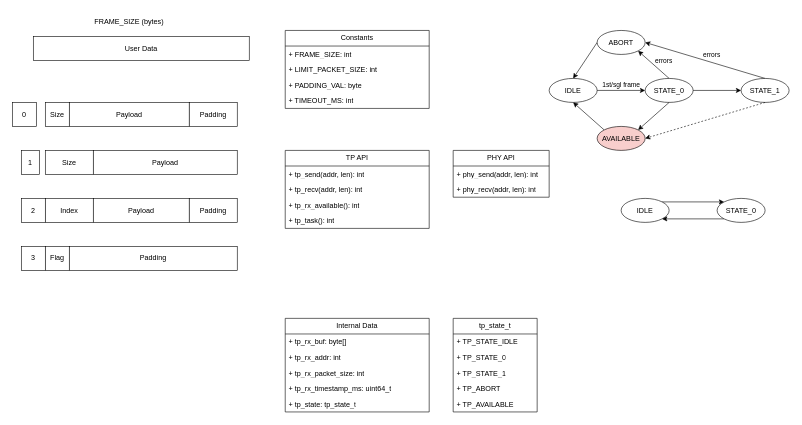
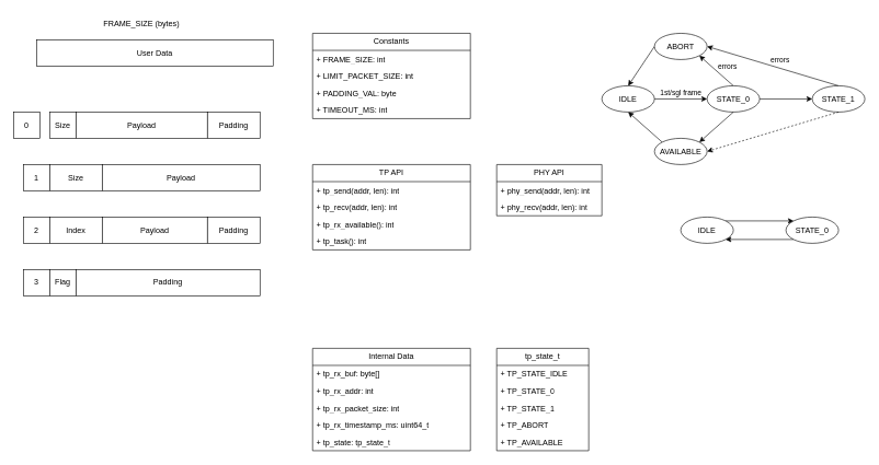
  <mxCell id="0" />
  <mxCell id="1" parent="0" />
  <mxCell id="2" value="User Data" style="rounded=0;whiteSpace=wrap;html=1;" vertex="1" parent="1"><mxGeometry x="55" y="60" width="360" height="40" as="geometry" /></mxCell>
  <mxCell id="3" value="FRAME_SIZE (bytes)" style="text;html=1;strokeColor=none;fillColor=none;align=center;verticalAlign=middle;whiteSpace=wrap;rounded=0;" vertex="1" parent="1"><mxGeometry x="155" y="20" width="120" height="30" as="geometry" /></mxCell>
  <mxCell id="4" value="0" style="rounded=0;whiteSpace=wrap;html=1;" vertex="1" parent="1"><mxGeometry x="20" y="170" width="40" height="40" as="geometry" /></mxCell>
  <mxCell id="5" value="Size" style="rounded=0;whiteSpace=wrap;html=1;" vertex="1" parent="1"><mxGeometry x="75" y="170" width="40" height="40" as="geometry" /></mxCell>
  <mxCell id="6" value="Payload" style="rounded=0;whiteSpace=wrap;html=1;" vertex="1" parent="1"><mxGeometry x="115" y="170" width="200" height="40" as="geometry" /></mxCell>
  <mxCell id="7" value="Padding" style="rounded=0;whiteSpace=wrap;html=1;" vertex="1" parent="1"><mxGeometry x="315" y="170" width="80" height="40" as="geometry" /></mxCell>
- <mxCell id="8" value="1" style="rounded=0;whiteSpace=wrap;html=1;" vertex="1" parent="1"><mxGeometry x="35" y="250" width="30" height="40" as="geometry" /></mxCell>
+ <mxCell id="8" value="1" style="rounded=0;whiteSpace=wrap;html=1;" vertex="1" parent="1"><mxGeometry x="35" y="250" width="40" height="40" as="geometry" /></mxCell>
  <mxCell id="9" value="Size" style="rounded=0;whiteSpace=wrap;html=1;" vertex="1" parent="1"><mxGeometry x="75" y="250" width="80" height="40" as="geometry" /></mxCell>
  <mxCell id="10" value="Payload" style="rounded=0;whiteSpace=wrap;html=1;" vertex="1" parent="1"><mxGeometry x="155" y="250" width="240" height="40" as="geometry" /></mxCell>
  <mxCell id="11" value="2" style="rounded=0;whiteSpace=wrap;html=1;" vertex="1" parent="1"><mxGeometry x="35" y="330" width="40" height="40" as="geometry" /></mxCell>
  <mxCell id="12" value="Index" style="rounded=0;whiteSpace=wrap;html=1;" vertex="1" parent="1"><mxGeometry x="75" y="330" width="80" height="40" as="geometry" /></mxCell>
  <mxCell id="13" value="Payload" style="rounded=0;whiteSpace=wrap;html=1;" vertex="1" parent="1"><mxGeometry x="155" y="330" width="160" height="40" as="geometry" /></mxCell>
  <mxCell id="14" value="Padding" style="rounded=0;whiteSpace=wrap;html=1;" vertex="1" parent="1"><mxGeometry x="315" y="330" width="80" height="40" as="geometry" /></mxCell>
  <mxCell id="15" value="Constants" style="swimlane;fontStyle=0;childLayout=stackLayout;horizontal=1;startSize=26;fillColor=none;horizontalStack=0;resizeParent=1;resizeParentMax=0;resizeLast=0;collapsible=1;marginBottom=0;whiteSpace=wrap;html=1;" vertex="1" parent="1"><mxGeometry x="475" y="50" width="240" height="130" as="geometry" /></mxCell>
  <mxCell id="16" value="+ FRAME_SIZE: int" style="text;strokeColor=none;fillColor=none;align=left;verticalAlign=top;spacingLeft=4;spacingRight=4;overflow=hidden;rotatable=0;points=[[0,0.5],[1,0.5]];portConstraint=eastwest;whiteSpace=wrap;html=1;" vertex="1" parent="15"><mxGeometry y="26" width="240" height="26" as="geometry" /></mxCell>
  <mxCell id="17" value="+ LIMIT_PACKET_SIZE: int" style="text;strokeColor=none;fillColor=none;align=left;verticalAlign=top;spacingLeft=4;spacingRight=4;overflow=hidden;rotatable=0;points=[[0,0.5],[1,0.5]];portConstraint=eastwest;whiteSpace=wrap;html=1;" vertex="1" parent="15"><mxGeometry y="52" width="240" height="26" as="geometry" /></mxCell>
  <mxCell id="18" value="+ PADDING_VAL: byte" style="text;strokeColor=none;fillColor=none;align=left;verticalAlign=top;spacingLeft=4;spacingRight=4;overflow=hidden;rotatable=0;points=[[0,0.5],[1,0.5]];portConstraint=eastwest;whiteSpace=wrap;html=1;" vertex="1" parent="15"><mxGeometry y="78" width="240" height="26" as="geometry" /></mxCell>
  <mxCell id="19" value="+ TIMEOUT_MS: int" style="text;strokeColor=none;fillColor=none;align=left;verticalAlign=top;spacingLeft=4;spacingRight=4;overflow=hidden;rotatable=0;points=[[0,0.5],[1,0.5]];portConstraint=eastwest;whiteSpace=wrap;html=1;" vertex="1" parent="15"><mxGeometry y="104" width="240" height="26" as="geometry" /></mxCell>
  <mxCell id="20" value="TP API" style="swimlane;fontStyle=0;childLayout=stackLayout;horizontal=1;startSize=26;fillColor=none;horizontalStack=0;resizeParent=1;resizeParentMax=0;resizeLast=0;collapsible=1;marginBottom=0;whiteSpace=wrap;html=1;" vertex="1" parent="1"><mxGeometry x="475" y="250" width="240" height="130" as="geometry" /></mxCell>
  <mxCell id="21" value="+ tp_send(addr, len): int" style="text;strokeColor=none;fillColor=none;align=left;verticalAlign=top;spacingLeft=4;spacingRight=4;overflow=hidden;rotatable=0;points=[[0,0.5],[1,0.5]];portConstraint=eastwest;whiteSpace=wrap;html=1;" vertex="1" parent="20"><mxGeometry y="26" width="240" height="26" as="geometry" /></mxCell>
  <mxCell id="22" value="+ tp_recv(addr, len): int" style="text;strokeColor=none;fillColor=none;align=left;verticalAlign=top;spacingLeft=4;spacingRight=4;overflow=hidden;rotatable=0;points=[[0,0.5],[1,0.5]];portConstraint=eastwest;whiteSpace=wrap;html=1;" vertex="1" parent="20"><mxGeometry y="52" width="240" height="26" as="geometry" /></mxCell>
  <mxCell id="23" value="+ tp_rx_available(): int" style="text;strokeColor=none;fillColor=none;align=left;verticalAlign=top;spacingLeft=4;spacingRight=4;overflow=hidden;rotatable=0;points=[[0,0.5],[1,0.5]];portConstraint=eastwest;whiteSpace=wrap;html=1;" vertex="1" parent="20"><mxGeometry y="78" width="240" height="26" as="geometry" /></mxCell>
  <mxCell id="24" value="+ tp_task(): int" style="text;strokeColor=none;fillColor=none;align=left;verticalAlign=top;spacingLeft=4;spacingRight=4;overflow=hidden;rotatable=0;points=[[0,0.5],[1,0.5]];portConstraint=eastwest;whiteSpace=wrap;html=1;" vertex="1" parent="20"><mxGeometry y="104" width="240" height="26" as="geometry" /></mxCell>
  <mxCell id="25" value="Internal Data" style="swimlane;fontStyle=0;childLayout=stackLayout;horizontal=1;startSize=26;fillColor=none;horizontalStack=0;resizeParent=1;resizeParentMax=0;resizeLast=0;collapsible=1;marginBottom=0;whiteSpace=wrap;html=1;" vertex="1" parent="1"><mxGeometry x="475" y="530" width="240" height="156" as="geometry" /></mxCell>
  <mxCell id="26" value="+ tp_rx_buf: byte[]" style="text;strokeColor=none;fillColor=none;align=left;verticalAlign=top;spacingLeft=4;spacingRight=4;overflow=hidden;rotatable=0;points=[[0,0.5],[1,0.5]];portConstraint=eastwest;whiteSpace=wrap;html=1;" vertex="1" parent="25"><mxGeometry y="26" width="240" height="26" as="geometry" /></mxCell>
  <mxCell id="27" value="+ tp_rx_addr: int" style="text;strokeColor=none;fillColor=none;align=left;verticalAlign=top;spacingLeft=4;spacingRight=4;overflow=hidden;rotatable=0;points=[[0,0.5],[1,0.5]];portConstraint=eastwest;whiteSpace=wrap;html=1;" vertex="1" parent="25"><mxGeometry y="52" width="240" height="26" as="geometry" /></mxCell>
  <mxCell id="28" value="+ tp_rx_packet_size: int" style="text;strokeColor=none;fillColor=none;align=left;verticalAlign=top;spacingLeft=4;spacingRight=4;overflow=hidden;rotatable=0;points=[[0,0.5],[1,0.5]];portConstraint=eastwest;whiteSpace=wrap;html=1;" vertex="1" parent="25"><mxGeometry y="78" width="240" height="26" as="geometry" /></mxCell>
  <mxCell id="29" value="+ tp_rx_timestamp_ms: uint64_t" style="text;strokeColor=none;fillColor=none;align=left;verticalAlign=top;spacingLeft=4;spacingRight=4;overflow=hidden;rotatable=0;points=[[0,0.5],[1,0.5]];portConstraint=eastwest;whiteSpace=wrap;html=1;" vertex="1" parent="25"><mxGeometry y="104" width="240" height="26" as="geometry" /></mxCell>
  <mxCell id="30" value="+ tp_state:&amp;nbsp;tp_state_t" style="text;strokeColor=none;fillColor=none;align=left;verticalAlign=top;spacingLeft=4;spacingRight=4;overflow=hidden;rotatable=0;points=[[0,0.5],[1,0.5]];portConstraint=eastwest;whiteSpace=wrap;html=1;" vertex="1" parent="25"><mxGeometry y="130" width="240" height="26" as="geometry" /></mxCell>
  <mxCell id="31" value="tp_state_t" style="swimlane;fontStyle=0;childLayout=stackLayout;horizontal=1;startSize=26;fillColor=none;horizontalStack=0;resizeParent=1;resizeParentMax=0;resizeLast=0;collapsible=1;marginBottom=0;whiteSpace=wrap;html=1;" vertex="1" parent="1"><mxGeometry x="755" y="530" width="140" height="156" as="geometry" /></mxCell>
  <mxCell id="32" value="+ TP_STATE_IDLE" style="text;strokeColor=none;fillColor=none;align=left;verticalAlign=top;spacingLeft=4;spacingRight=4;overflow=hidden;rotatable=0;points=[[0,0.5],[1,0.5]];portConstraint=eastwest;whiteSpace=wrap;html=1;" vertex="1" parent="31"><mxGeometry y="26" width="140" height="26" as="geometry" /></mxCell>
  <mxCell id="33" value="+ TP_STATE_0" style="text;strokeColor=none;fillColor=none;align=left;verticalAlign=top;spacingLeft=4;spacingRight=4;overflow=hidden;rotatable=0;points=[[0,0.5],[1,0.5]];portConstraint=eastwest;whiteSpace=wrap;html=1;" vertex="1" parent="31"><mxGeometry y="52" width="140" height="26" as="geometry" /></mxCell>
  <mxCell id="34" value="+ TP_STATE_1" style="text;strokeColor=none;fillColor=none;align=left;verticalAlign=top;spacingLeft=4;spacingRight=4;overflow=hidden;rotatable=0;points=[[0,0.5],[1,0.5]];portConstraint=eastwest;whiteSpace=wrap;html=1;" vertex="1" parent="31"><mxGeometry y="78" width="140" height="26" as="geometry" /></mxCell>
  <mxCell id="35" value="+ TP_ABORT" style="text;strokeColor=none;fillColor=none;align=left;verticalAlign=top;spacingLeft=4;spacingRight=4;overflow=hidden;rotatable=0;points=[[0,0.5],[1,0.5]];portConstraint=eastwest;whiteSpace=wrap;html=1;" vertex="1" parent="31"><mxGeometry y="104" width="140" height="26" as="geometry" /></mxCell>
  <mxCell id="36" value="+ TP_AVAILABLE" style="text;strokeColor=none;fillColor=none;align=left;verticalAlign=top;spacingLeft=4;spacingRight=4;overflow=hidden;rotatable=0;points=[[0,0.5],[1,0.5]];portConstraint=eastwest;whiteSpace=wrap;html=1;" vertex="1" parent="31"><mxGeometry y="130" width="140" height="26" as="geometry" /></mxCell>
  <mxCell id="37" value="IDLE" style="ellipse;whiteSpace=wrap;html=1;" vertex="1" parent="1"><mxGeometry x="915" y="130" width="80" height="40" as="geometry" /></mxCell>
  <mxCell id="38" value="errors" style="rounded=0;orthogonalLoop=1;jettySize=auto;html=1;entryX=1;entryY=1;entryDx=0;entryDy=0;align=left;exitX=0.5;exitY=0;exitDx=0;exitDy=0;verticalAlign=bottom;" edge="1" parent="1" source="39" target="49"><mxGeometry x="-0.063" y="2" relative="1" as="geometry"><mxPoint as="offset" /></mxGeometry></mxCell>
  <mxCell id="39" value="STATE_0" style="ellipse;whiteSpace=wrap;html=1;" vertex="1" parent="1"><mxGeometry x="1075" y="130" width="80" height="40" as="geometry" /></mxCell>
  <mxCell id="40" value="1st/sgl frame" style="endArrow=classic;html=1;rounded=0;exitX=1;exitY=0.5;exitDx=0;exitDy=0;entryX=0;entryY=0.5;entryDx=0;entryDy=0;verticalAlign=bottom;" edge="1" parent="1" source="37" target="39"><mxGeometry width="50" height="50" relative="1" as="geometry"><mxPoint x="1095" y="240" as="sourcePoint" /><mxPoint x="1145" y="190" as="targetPoint" /><mxPoint as="offset" /></mxGeometry></mxCell>
  <mxCell id="41" value="" style="endArrow=classic;html=1;rounded=0;entryX=0.5;entryY=1;entryDx=0;entryDy=0;exitX=0;exitY=0;exitDx=0;exitDy=0;" edge="1" parent="1" source="42" target="37"><mxGeometry width="50" height="50" relative="1" as="geometry"><mxPoint x="1095" y="240" as="sourcePoint" /><mxPoint x="1145" y="190" as="targetPoint" /></mxGeometry></mxCell>
- <mxCell id="42" value="AVAILABLE" style="ellipse;whiteSpace=wrap;html=1;fillColor=#f8cecc;" vertex="1" parent="1"><mxGeometry x="995" y="210" width="80" height="40" as="geometry" /></mxCell>
+ <mxCell id="42" value="AVAILABLE" style="ellipse;whiteSpace=wrap;html=1;" vertex="1" parent="1"><mxGeometry x="995" y="210" width="80" height="40" as="geometry" /></mxCell>
  <mxCell id="43" value="" style="endArrow=classic;html=1;rounded=0;entryX=1;entryY=0;entryDx=0;entryDy=0;exitX=0.5;exitY=1;exitDx=0;exitDy=0;" edge="1" parent="1" source="39" target="42"><mxGeometry width="50" height="50" relative="1" as="geometry"><mxPoint x="1095" y="240" as="sourcePoint" /><mxPoint x="1145" y="190" as="targetPoint" /></mxGeometry></mxCell>
  <mxCell id="44" value="errors" style="rounded=0;orthogonalLoop=1;jettySize=auto;html=1;entryX=1;entryY=0.5;entryDx=0;entryDy=0;exitX=0.5;exitY=0;exitDx=0;exitDy=0;align=left;verticalAlign=bottom;" edge="1" parent="1" source="45" target="49"><mxGeometry x="0.044" y="1" relative="1" as="geometry"><mxPoint as="offset" /></mxGeometry></mxCell>
  <mxCell id="45" value="STATE_1" style="ellipse;whiteSpace=wrap;html=1;" vertex="1" parent="1"><mxGeometry x="1235" y="130" width="80" height="40" as="geometry" /></mxCell>
  <mxCell id="46" value="" style="endArrow=classic;html=1;rounded=0;entryX=0;entryY=0.5;entryDx=0;entryDy=0;exitX=1;exitY=0.5;exitDx=0;exitDy=0;" edge="1" parent="1" source="39" target="45"><mxGeometry width="50" height="50" relative="1" as="geometry"><mxPoint x="1095" y="240" as="sourcePoint" /><mxPoint x="1145" y="190" as="targetPoint" /></mxGeometry></mxCell>
  <mxCell id="47" value="" style="endArrow=classic;html=1;rounded=0;entryX=1;entryY=0.5;entryDx=0;entryDy=0;exitX=0.5;exitY=1;exitDx=0;exitDy=0;dashed=1;" edge="1" parent="1" source="45" target="42"><mxGeometry width="50" height="50" relative="1" as="geometry"><mxPoint x="1095" y="240" as="sourcePoint" /><mxPoint x="1145" y="190" as="targetPoint" /></mxGeometry></mxCell>
  <mxCell id="48" style="rounded=0;orthogonalLoop=1;jettySize=auto;html=1;entryX=0.5;entryY=0;entryDx=0;entryDy=0;exitX=0;exitY=0.5;exitDx=0;exitDy=0;" edge="1" parent="1" source="49" target="37"><mxGeometry relative="1" as="geometry" /></mxCell>
  <mxCell id="49" value="ABORT" style="ellipse;whiteSpace=wrap;html=1;" vertex="1" parent="1"><mxGeometry x="995" y="50" width="80" height="40" as="geometry" /></mxCell>
  <mxCell id="50" value="PHY API" style="swimlane;fontStyle=0;childLayout=stackLayout;horizontal=1;startSize=26;fillColor=none;horizontalStack=0;resizeParent=1;resizeParentMax=0;resizeLast=0;collapsible=1;marginBottom=0;whiteSpace=wrap;html=1;" vertex="1" parent="1"><mxGeometry x="755" y="250" width="160" height="78" as="geometry" /></mxCell>
  <mxCell id="51" value="+ phy_send(addr, len): int" style="text;strokeColor=none;fillColor=none;align=left;verticalAlign=top;spacingLeft=4;spacingRight=4;overflow=hidden;rotatable=0;points=[[0,0.5],[1,0.5]];portConstraint=eastwest;whiteSpace=wrap;html=1;" vertex="1" parent="50"><mxGeometry y="26" width="160" height="26" as="geometry" /></mxCell>
  <mxCell id="52" value="+ phy_recv(addr, len): int" style="text;strokeColor=none;fillColor=none;align=left;verticalAlign=top;spacingLeft=4;spacingRight=4;overflow=hidden;rotatable=0;points=[[0,0.5],[1,0.5]];portConstraint=eastwest;whiteSpace=wrap;html=1;" vertex="1" parent="50"><mxGeometry y="52" width="160" height="26" as="geometry" /></mxCell>
  <mxCell id="53" value="3" style="rounded=0;whiteSpace=wrap;html=1;" vertex="1" parent="1"><mxGeometry x="35" y="410" width="40" height="40" as="geometry" /></mxCell>
  <mxCell id="54" value="Flag" style="rounded=0;whiteSpace=wrap;html=1;" vertex="1" parent="1"><mxGeometry x="75" y="410" width="40" height="40" as="geometry" /></mxCell>
  <mxCell id="55" value="Padding" style="rounded=0;whiteSpace=wrap;html=1;" vertex="1" parent="1"><mxGeometry x="115" y="410" width="280" height="40" as="geometry" /></mxCell>
  <mxCell id="56" style="rounded=0;orthogonalLoop=1;jettySize=auto;html=1;entryX=0;entryY=0;entryDx=0;entryDy=0;exitX=1;exitY=0;exitDx=0;exitDy=0;" edge="1" parent="1" source="57" target="59"><mxGeometry relative="1" as="geometry" /></mxCell>
  <mxCell id="57" value="IDLE" style="ellipse;whiteSpace=wrap;html=1;" vertex="1" parent="1"><mxGeometry x="1035" y="330" width="80" height="40" as="geometry" /></mxCell>
  <mxCell id="58" style="rounded=0;orthogonalLoop=1;jettySize=auto;html=1;entryX=1;entryY=1;entryDx=0;entryDy=0;exitX=0;exitY=1;exitDx=0;exitDy=0;" edge="1" parent="1" source="59" target="57"><mxGeometry relative="1" as="geometry" /></mxCell>
  <mxCell id="59" value="STATE_0" style="ellipse;whiteSpace=wrap;html=1;" vertex="1" parent="1"><mxGeometry x="1195" y="330" width="80" height="40" as="geometry" /></mxCell>
